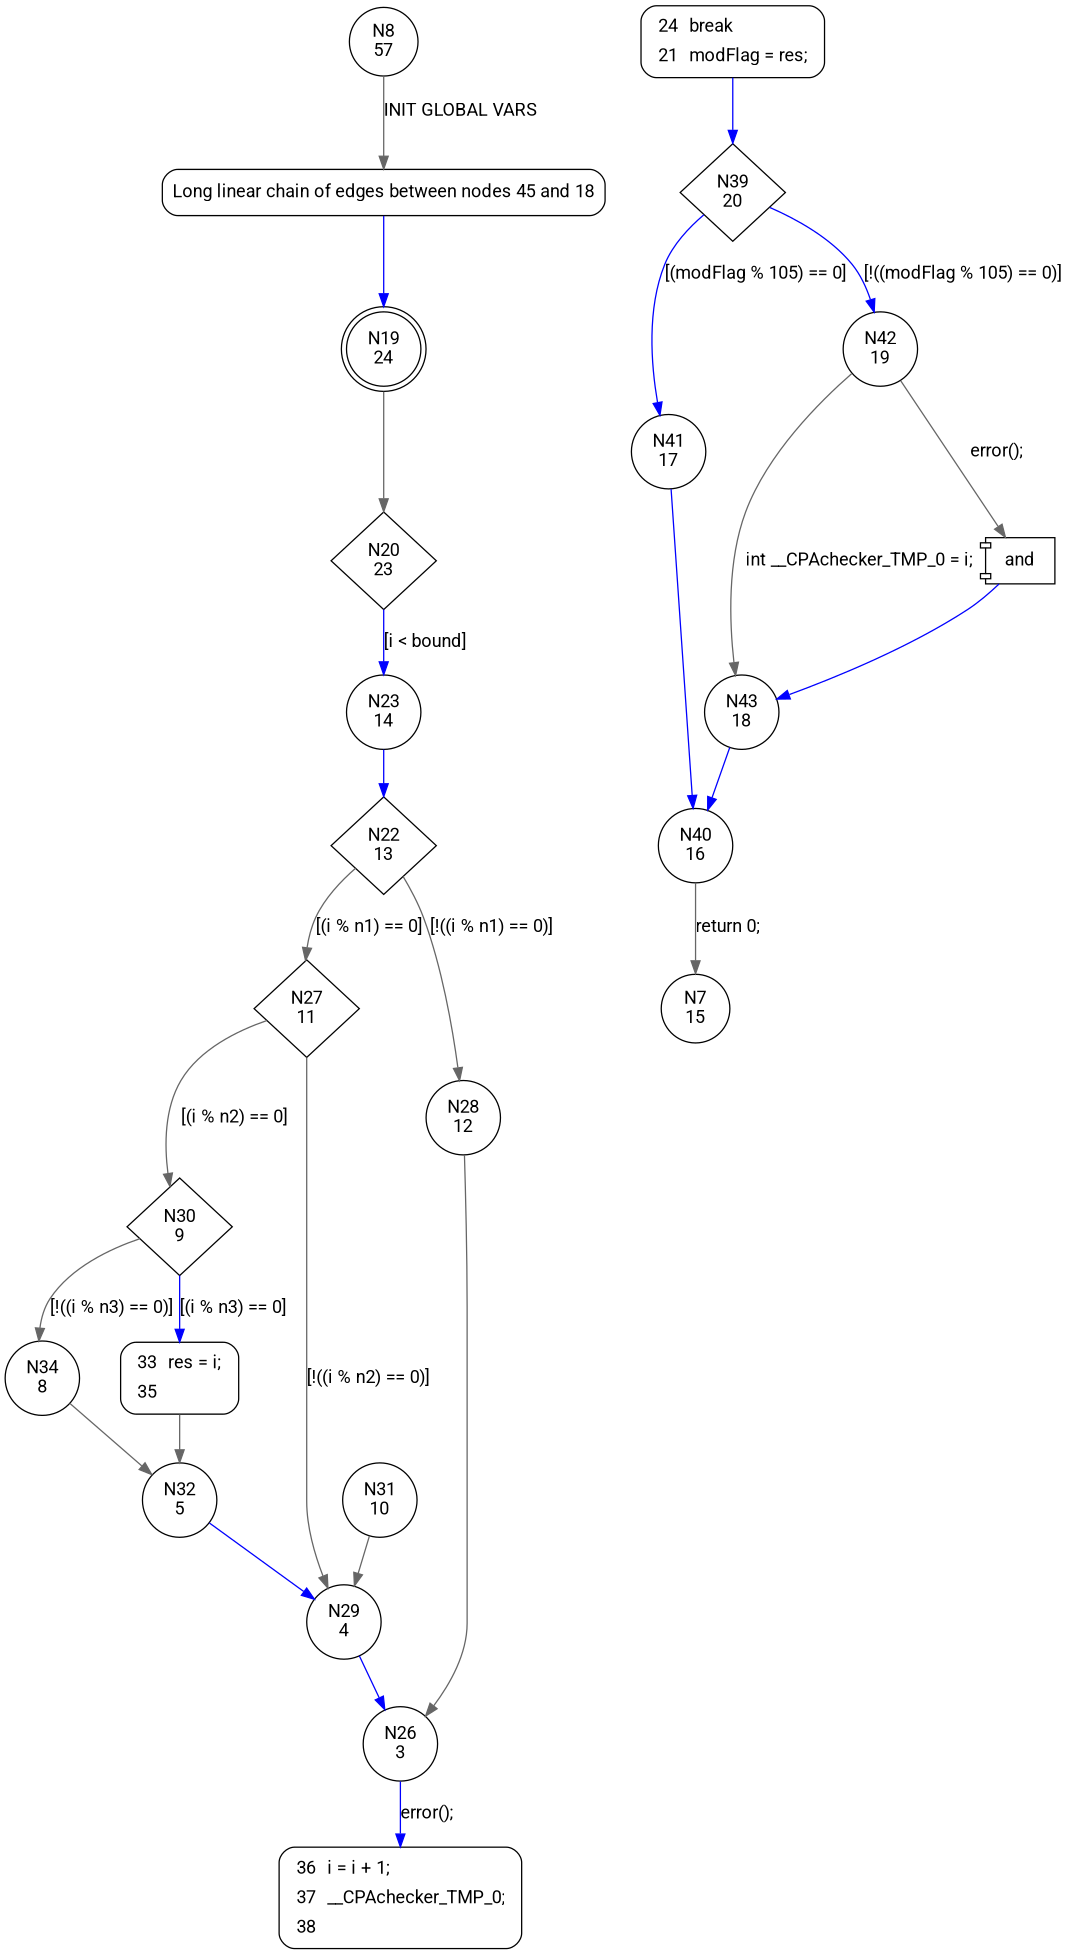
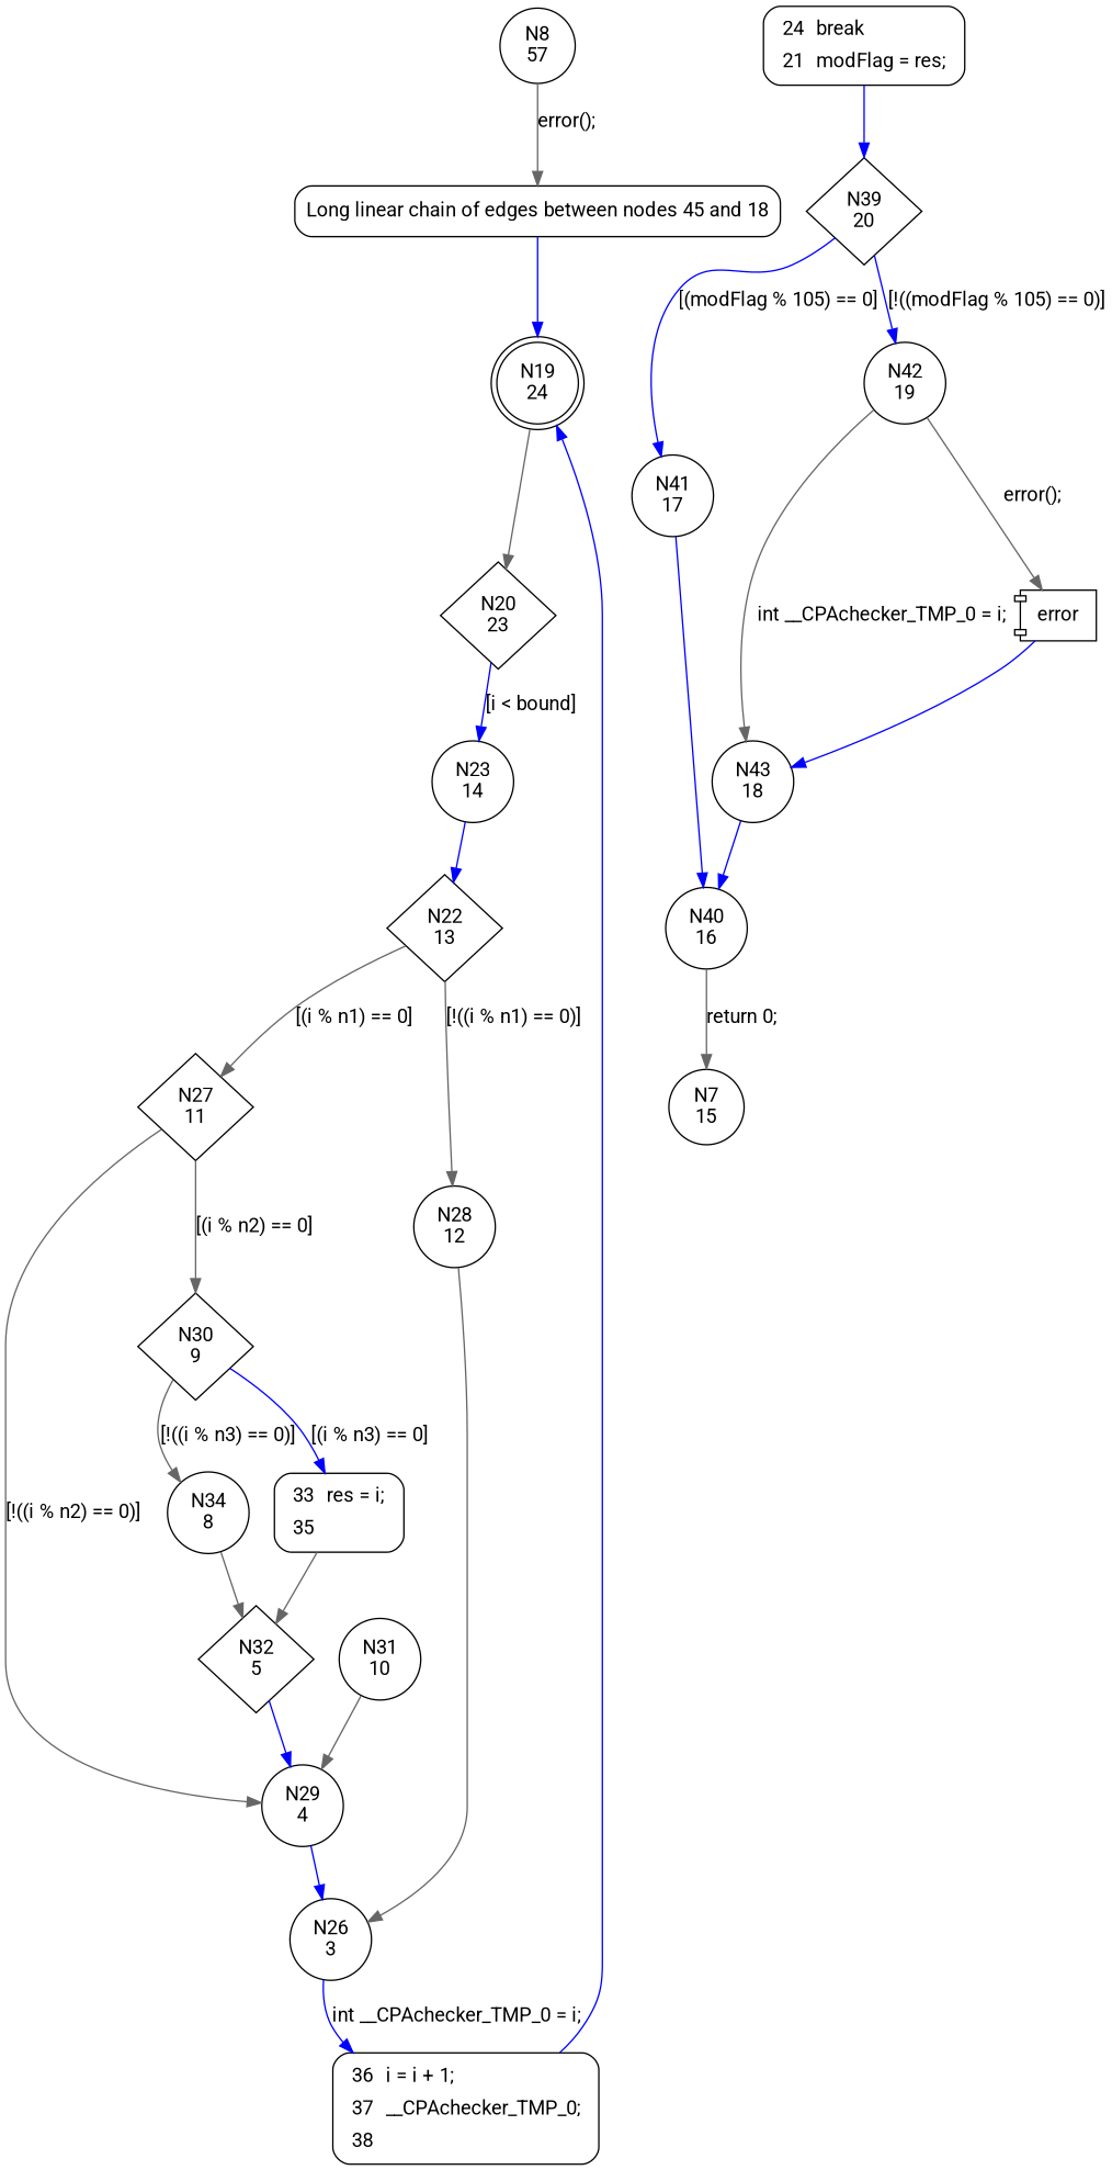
  digraph {
    fontname=Roboto
    node [fontname=Roboto shape=circle]
    edge [color=gray40 fontname=Roboto]
    n1 [label="N8\n57"]
    n2 [fillcolor=white label="Long linear chain of edges between nodes 45 and 18" penwidth=1 shape=Mrecord style="filled,bold"]
    n3 [label="N19\n24" shape=doublecircle]
    n4 [label="N20\n23" shape=diamond]
    n5 [label="N23\n14"]
    n6 [label="N22\n13" shape=diamond]
    n7 [fillcolor=white label=<<table border="0" cellborder="0" cellpadding="3" bgcolor="white"><tr><td align="right">24</td><td align="left">break</td></tr><tr><td align="right">21</td><td align="left">modFlag = res;</td></tr></table>> penwidth=1 shape=Mrecord style="filled,bold"]
    n8 [label="N39\n20" shape=diamond]
    n9 [label="N27\n11" shape=diamond]
    n10 [label="N28\n12"]
    n11 [label="N41\n17"]
    n12 [label="N42\n19"]
    n13 [label="N40\n16"]
    n14 [label="N43\n18"]
-   n15 [label=and shape=component]
+   n15 [label=error shape=component]
    n16 [label="N7\n15"]
    n17 [label="N30\n9" shape=diamond]
    n18 [label="N29\n4"]
    n19 [label="N26\n3"]
    n20 [fillcolor=white label=<<table border="0" cellborder="0" cellpadding="3" bgcolor="white"><tr><td align="right">33</td><td align="left">res = i;</td></tr><tr><td align="right">35</td><td align="left"></td></tr></table>> penwidth=1 shape=Mrecord style="filled,bold"]
    n21 [label="N34\n8"]
    n22 [label="N31\n10"]
    n23 [fillcolor=white label=<<table border="0" cellborder="0" cellpadding="3" bgcolor="white"><tr><td align="right">36</td><td align="left">i = i + 1;</td></tr><tr><td align="right">37</td><td align="left">__CPAchecker_TMP_0;</td></tr><tr><td align="right">38</td><td align="left"></td></tr></table>> penwidth=1 shape=Mrecord style="filled,bold"]
-   n24 [label="N32\n5"]
-   n1 -> n2 [label="INIT GLOBAL VARS"]
+   n24 [label="N32\n5" shape=diamond]
+   n1 -> n2 [label="error();"]
    n2 -> n3 [color=blue]
    n3 -> n4
    n4 -> n5 [color=blue label="[i < bound]"]
    n5 -> n6 [color=blue]
    n6 -> n9 [label="[(i % n1) == 0]"]
    n6 -> n10 [label="[!((i % n1) == 0)]"]
    n7 -> n8 [color=blue]
    n8 -> n11 [color=blue label="[(modFlag % 105) == 0]"]
    n8 -> n12 [color=blue label="[!((modFlag % 105) == 0)]"]
    n9 -> n17 [label="[(i % n2) == 0]"]
    n9 -> n18 [label="[!((i % n2) == 0)]"]
    n10 -> n19
    n11 -> n13 [color=blue]
    n12 -> n14 [label="int __CPAchecker_TMP_0 = i;"]
    n12 -> n15 [label="error();"]
    n13 -> n16 [label="return 0;"]
    n14 -> n13 [color=blue]
    n15 -> n14 [color=blue]
    n17 -> n20 [color=blue label="[(i % n3) == 0]"]
    n17 -> n21 [label="[!((i % n3) == 0)]"]
    n18 -> n19 [color=blue]
-   n19 -> n23 [color=blue label="error();"]
+   n19 -> n23 [color=blue label="int __CPAchecker_TMP_0 = i;"]
    n20 -> n24
    n21 -> n24
    n22 -> n18
+   n23 -> n3 [color=blue]
    n24 -> n18 [color=blue]
  }
